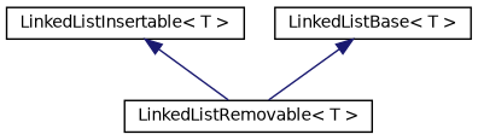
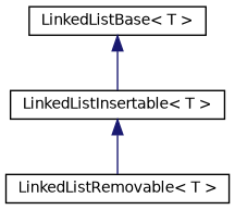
  digraph {
    node [color=black fillcolor=white fontname=Helvetica fontsize=10 shape=record style=filled]
    edge [color=midnightblue dir=back fontname=Helvetica fontsize=10 labelfontname=Helvetica labelfontsize=10 style=solid]
    n1 [height=0.2 label="LinkedListRemovable\< T \>" width=0.4]
    n2 [height=0.2 label="LinkedListInsertable\< T \>" width=0.4]
    n3 [height=0.2 label="LinkedListBase\< T \>" width=0.4]
    n2 -> n1
-   n3 -> n1
+   n3 -> n2
  }
